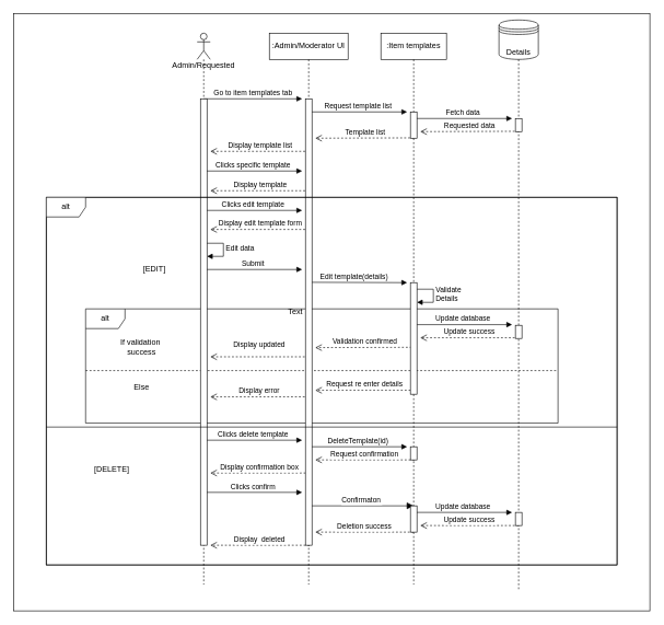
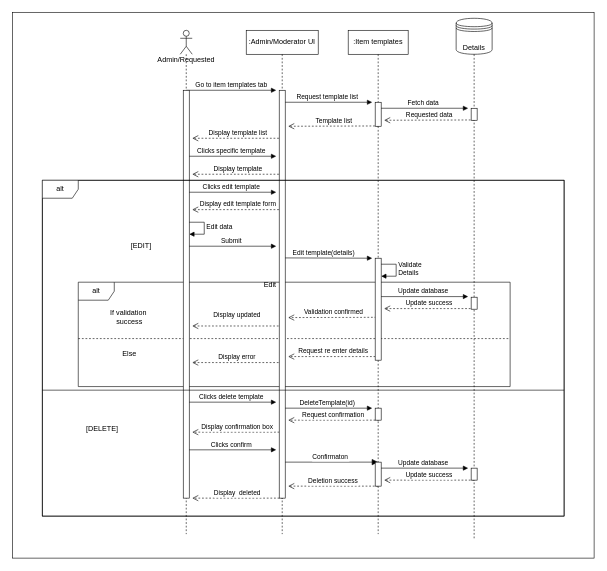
  <mxCell id="0" />
  <mxCell id="1" parent="0" />
  <mxCell id="2" value="" style="group" connectable="0" vertex="1" parent="1"><mxGeometry x="130" y="470" width="720" height="174" as="geometry" /></mxCell>
  <mxCell id="3" value="alt" style="shape=umlFrame;whiteSpace=wrap;html=1;movable=1;resizable=1;rotatable=1;deletable=1;editable=1;connectable=1;" vertex="1" parent="2"><mxGeometry width="720" height="174" as="geometry" /></mxCell>
  <mxCell id="4" value="" style="endArrow=none;dashed=1;html=1;rounded=0;" edge="1" parent="2"><mxGeometry width="50" height="50" relative="1" as="geometry"><mxPoint y="94" as="sourcePoint" /><mxPoint x="720" y="94" as="targetPoint" /></mxGeometry></mxCell>
  <mxCell id="5" value="Go to item templates tab" style="html=1;verticalAlign=bottom;endArrow=block;rounded=0;" edge="1" parent="1"><mxGeometry width="80" relative="1" as="geometry"><mxPoint x="310" y="150" as="sourcePoint" /><mxPoint x="460" y="150" as="targetPoint" /></mxGeometry></mxCell>
  <mxCell id="6" value="Fetch data" style="html=1;verticalAlign=bottom;endArrow=block;rounded=0;" edge="1" parent="1"><mxGeometry width="80" relative="1" as="geometry"><mxPoint x="630" y="180" as="sourcePoint" /><mxPoint x="780" y="180" as="targetPoint" /></mxGeometry></mxCell>
  <mxCell id="7" value="Display edit template form" style="html=1;verticalAlign=bottom;endArrow=open;dashed=1;endSize=8;rounded=0;" edge="1" parent="1"><mxGeometry relative="1" as="geometry"><mxPoint x="470.5" y="349" as="sourcePoint" /><mxPoint x="320" y="349" as="targetPoint" /></mxGeometry></mxCell>
  <mxCell id="8" value="Edit data" style="edgeStyle=orthogonalEdgeStyle;html=1;align=left;spacingLeft=2;endArrow=block;rounded=0;entryX=1;entryY=0;" edge="1" parent="1"><mxGeometry relative="1" as="geometry"><mxPoint x="310" y="370" as="sourcePoint" /><Array as="points"><mxPoint x="340" y="370" /></Array><mxPoint x="315" y="390" as="targetPoint" /></mxGeometry></mxCell>
  <mxCell id="9" value="Submit" style="html=1;verticalAlign=bottom;endArrow=block;rounded=0;" edge="1" parent="1"><mxGeometry width="80" relative="1" as="geometry"><mxPoint x="310" y="410" as="sourcePoint" /><mxPoint x="460" y="410" as="targetPoint" /></mxGeometry></mxCell>
  <mxCell id="10" value="Display error" style="verticalAlign=bottom;endArrow=open;dashed=1;endSize=8;shadow=0;strokeWidth=1;" edge="1" parent="1"><mxGeometry relative="1" as="geometry"><mxPoint x="320" y="604" as="targetPoint" /><mxPoint x="470" y="604" as="sourcePoint" /></mxGeometry></mxCell>
  <mxCell id="11" value="&lt;div&gt;Validate&lt;/div&gt;&lt;div&gt;Details&lt;br&gt;&lt;/div&gt;" style="edgeStyle=orthogonalEdgeStyle;html=1;align=left;spacingLeft=2;endArrow=block;rounded=0;entryX=1;entryY=0;" edge="1" parent="1"><mxGeometry relative="1" as="geometry"><mxPoint x="630" y="440" as="sourcePoint" /><Array as="points"><mxPoint x="660" y="440" /></Array><mxPoint x="635" y="460" as="targetPoint" /></mxGeometry></mxCell>
  <mxCell id="12" value="Edit template(details)" style="html=1;verticalAlign=bottom;endArrow=block;rounded=0;fontSize=11;" edge="1" parent="1"><mxGeometry x="-0.075" width="80" relative="1" as="geometry"><mxPoint x="470" y="429.5" as="sourcePoint" /><mxPoint x="620" y="430" as="targetPoint" /><mxPoint as="offset" /></mxGeometry></mxCell>
  <mxCell id="13" value="Update database" style="html=1;verticalAlign=bottom;endArrow=block;rounded=0;startArrow=none;" edge="1" parent="1"><mxGeometry width="80" relative="1" as="geometry"><mxPoint x="630" y="494" as="sourcePoint" /><mxPoint x="780" y="494" as="targetPoint" /><Array as="points" /></mxGeometry></mxCell>
  <mxCell id="14" value="Validation confirmed" style="verticalAlign=bottom;endArrow=open;dashed=1;endSize=8;shadow=0;strokeWidth=1;" edge="1" parent="1"><mxGeometry relative="1" as="geometry"><mxPoint x="480" y="529" as="targetPoint" /><mxPoint x="633" y="528.5" as="sourcePoint" /></mxGeometry></mxCell>
  <mxCell id="15" value="Request re enter details" style="verticalAlign=bottom;endArrow=open;dashed=1;endSize=8;shadow=0;strokeWidth=1;" edge="1" parent="1"><mxGeometry relative="1" as="geometry"><mxPoint x="480" y="594" as="targetPoint" /><mxPoint x="631.3" y="594" as="sourcePoint" /></mxGeometry></mxCell>
  <mxCell id="16" value="If validation&amp;nbsp;&lt;br&gt;success" style="text;html=1;align=center;verticalAlign=middle;resizable=0;points=[];autosize=1;strokeColor=none;fillColor=none;" vertex="1" parent="1"><mxGeometry x="170" y="509" width="90" height="40" as="geometry" /></mxCell>
  <mxCell id="17" value="Else" style="text;html=1;align=center;verticalAlign=middle;resizable=0;points=[];autosize=1;strokeColor=none;fillColor=none;" vertex="1" parent="1"><mxGeometry x="190" y="574" width="50" height="30" as="geometry" /></mxCell>
  <mxCell id="18" value="Display updated" style="verticalAlign=bottom;endArrow=open;dashed=1;endSize=8;shadow=0;strokeWidth=1;" edge="1" parent="1"><mxGeometry y="-10" relative="1" as="geometry"><mxPoint x="320" y="543" as="targetPoint" /><mxPoint x="470" y="543" as="sourcePoint" /><Array as="points" /><mxPoint as="offset" /></mxGeometry></mxCell>
  <mxCell id="19" value="Update success" style="verticalAlign=bottom;endArrow=open;dashed=1;endSize=8;shadow=0;strokeWidth=1;" edge="1" parent="1"><mxGeometry relative="1" as="geometry"><mxPoint x="640" y="514" as="targetPoint" /><mxPoint x="790" y="514" as="sourcePoint" /></mxGeometry></mxCell>
  <mxCell id="20" value="Clicks delete template" style="html=1;verticalAlign=bottom;endArrow=block;rounded=0;" edge="1" parent="1"><mxGeometry width="80" relative="1" as="geometry"><mxPoint x="310" y="670" as="sourcePoint" /><mxPoint x="460" y="670" as="targetPoint" /></mxGeometry></mxCell>
  <mxCell id="21" value="DeleteTemplate(id)" style="html=1;verticalAlign=bottom;endArrow=block;rounded=0;" edge="1" parent="1"><mxGeometry width="80" relative="1" as="geometry"><mxPoint x="470" y="680" as="sourcePoint" /><mxPoint x="620" y="680" as="targetPoint" /></mxGeometry></mxCell>
  <mxCell id="22" value="Request confirmation" style="verticalAlign=bottom;endArrow=open;endSize=8;shadow=0;strokeWidth=1;endFill=0;dashed=1;" edge="1" parent="1"><mxGeometry relative="1" as="geometry"><mxPoint x="480" y="700" as="targetPoint" /><mxPoint x="631.3" y="700" as="sourcePoint" /></mxGeometry></mxCell>
  <mxCell id="23" value="Display confirmation box" style="verticalAlign=bottom;endArrow=open;dashed=1;endSize=8;shadow=0;strokeWidth=1;" edge="1" parent="1"><mxGeometry relative="1" as="geometry"><mxPoint x="320" y="720" as="targetPoint" /><mxPoint x="471.3" y="720" as="sourcePoint" /></mxGeometry></mxCell>
  <mxCell id="24" value="Clicks confirm" style="html=1;verticalAlign=bottom;endArrow=block;rounded=0;" edge="1" parent="1"><mxGeometry width="80" relative="1" as="geometry"><mxPoint x="310" y="749.5" as="sourcePoint" /><mxPoint x="460" y="749.5" as="targetPoint" /></mxGeometry></mxCell>
  <mxCell id="25" value="Confirmaton" style="verticalAlign=bottom;endArrow=block;endSize=8;shadow=0;strokeWidth=1;endFill=1;" edge="1" parent="1"><mxGeometry relative="1" as="geometry"><mxPoint x="630" y="770" as="targetPoint" /><mxPoint x="471.3" y="770" as="sourcePoint" /></mxGeometry></mxCell>
  <mxCell id="26" value="Update database" style="html=1;verticalAlign=bottom;endArrow=block;rounded=0;" edge="1" parent="1"><mxGeometry width="80" relative="1" as="geometry"><mxPoint x="630" y="780" as="sourcePoint" /><mxPoint x="780" y="780" as="targetPoint" /></mxGeometry></mxCell>
  <mxCell id="27" value="Update success" style="verticalAlign=bottom;endArrow=open;dashed=1;endSize=8;shadow=0;strokeWidth=1;" edge="1" parent="1"><mxGeometry relative="1" as="geometry"><mxPoint x="640" y="800" as="targetPoint" /><mxPoint x="790" y="800" as="sourcePoint" /></mxGeometry></mxCell>
  <mxCell id="28" value="Deletion success" style="verticalAlign=bottom;endArrow=open;dashed=1;endSize=8;shadow=0;strokeWidth=1;" edge="1" parent="1"><mxGeometry relative="1" as="geometry"><mxPoint x="480" y="810" as="targetPoint" /><mxPoint x="630" y="810" as="sourcePoint" /></mxGeometry></mxCell>
  <mxCell id="29" value="Display  deleted" style="verticalAlign=bottom;endArrow=open;dashed=1;endSize=8;shadow=0;strokeWidth=1;" edge="1" parent="1"><mxGeometry relative="1" as="geometry"><mxPoint x="320" y="830" as="targetPoint" /><mxPoint x="471.3" y="830" as="sourcePoint" /></mxGeometry></mxCell>
  <mxCell id="30" value="Details" style="shape=umlLifeline;participant=datastore;perimeter=lifelinePerimeter;whiteSpace=wrap;html=1;container=1;collapsible=0;recursiveResize=0;verticalAlign=top;spacingTop=36;outlineConnect=0;size=60;" vertex="1" parent="1"><mxGeometry x="760" y="30" width="60" height="870" as="geometry" /></mxCell>
  <mxCell id="31" value="Requested data" style="html=1;verticalAlign=bottom;endArrow=open;dashed=1;endSize=8;rounded=0;" edge="1" parent="30"><mxGeometry relative="1" as="geometry"><mxPoint x="30" y="169.5" as="sourcePoint" /><mxPoint x="-120" y="170" as="targetPoint" /></mxGeometry></mxCell>
  <mxCell id="32" value="" style="html=1;points=[];perimeter=orthogonalPerimeter;" vertex="1" parent="30"><mxGeometry x="25" y="150" width="10" height="20" as="geometry" /></mxCell>
  <mxCell id="33" value="" style="html=1;points=[];perimeter=orthogonalPerimeter;" vertex="1" parent="30"><mxGeometry x="25" y="750" width="10" height="20" as="geometry" /></mxCell>
  <mxCell id="34" value="" style="html=1;points=[];perimeter=orthogonalPerimeter;" vertex="1" parent="30"><mxGeometry x="25" y="465" width="10" height="20" as="geometry" /></mxCell>
  <mxCell id="35" value=":Item templates" style="shape=umlLifeline;perimeter=lifelinePerimeter;whiteSpace=wrap;html=1;container=1;collapsible=0;recursiveResize=0;outlineConnect=0;" vertex="1" parent="1"><mxGeometry x="580" y="50" width="100" height="840" as="geometry" /></mxCell>
  <mxCell id="36" value="Request template list" style="html=1;verticalAlign=bottom;endArrow=block;rounded=0;" edge="1" parent="35"><mxGeometry width="80" relative="1" as="geometry"><mxPoint x="-110" y="120" as="sourcePoint" /><mxPoint x="40" y="120" as="targetPoint" /></mxGeometry></mxCell>
  <mxCell id="37" value="Template list" style="html=1;verticalAlign=bottom;endArrow=open;dashed=1;endSize=8;rounded=0;" edge="1" parent="35"><mxGeometry relative="1" as="geometry"><mxPoint x="50.5" y="159.5" as="sourcePoint" /><mxPoint x="-100" y="160" as="targetPoint" /></mxGeometry></mxCell>
  <mxCell id="38" value="" style="html=1;points=[];perimeter=orthogonalPerimeter;" vertex="1" parent="35"><mxGeometry x="45" y="120" width="10" height="40" as="geometry" /></mxCell>
  <mxCell id="39" value="" style="html=1;points=[];perimeter=orthogonalPerimeter;" vertex="1" parent="35"><mxGeometry x="45" y="380" width="10" height="170" as="geometry" /></mxCell>
  <mxCell id="40" value="" style="html=1;points=[];perimeter=orthogonalPerimeter;" vertex="1" parent="35"><mxGeometry x="45" y="630" width="10" height="20" as="geometry" /></mxCell>
  <mxCell id="41" value="" style="html=1;points=[];perimeter=orthogonalPerimeter;" vertex="1" parent="35"><mxGeometry x="45" y="720" width="10" height="40" as="geometry" /></mxCell>
  <mxCell id="42" value=":Admin/Moderator UI" style="shape=umlLifeline;perimeter=lifelinePerimeter;whiteSpace=wrap;html=1;container=1;collapsible=0;recursiveResize=0;outlineConnect=0;" vertex="1" parent="1"><mxGeometry x="410" y="50" width="120" height="840" as="geometry" /></mxCell>
  <mxCell id="43" value="Display template list" style="html=1;verticalAlign=bottom;endArrow=open;dashed=1;endSize=8;rounded=0;" edge="1" parent="42"><mxGeometry relative="1" as="geometry"><mxPoint x="60.5" y="180" as="sourcePoint" /><mxPoint x="-90" y="180" as="targetPoint" /></mxGeometry></mxCell>
  <mxCell id="44" value="Clicks specific template" style="html=1;verticalAlign=bottom;endArrow=block;rounded=0;" edge="1" parent="42"><mxGeometry width="80" relative="1" as="geometry"><mxPoint x="-100" y="210" as="sourcePoint" /><mxPoint x="50" y="210" as="targetPoint" /></mxGeometry></mxCell>
  <mxCell id="45" value="Display template " style="html=1;verticalAlign=bottom;endArrow=open;dashed=1;endSize=8;rounded=0;" edge="1" parent="42"><mxGeometry relative="1" as="geometry"><mxPoint x="60.5" y="240" as="sourcePoint" /><mxPoint x="-90" y="240" as="targetPoint" /></mxGeometry></mxCell>
  <mxCell id="46" value="Clicks edit template" style="html=1;verticalAlign=bottom;endArrow=block;rounded=0;" edge="1" parent="42"><mxGeometry width="80" relative="1" as="geometry"><mxPoint x="-100" y="270" as="sourcePoint" /><mxPoint x="50" y="270" as="targetPoint" /></mxGeometry></mxCell>
  <mxCell id="47" value="" style="html=1;points=[];perimeter=orthogonalPerimeter;" vertex="1" parent="42"><mxGeometry x="55" y="100" width="10" height="680" as="geometry" /></mxCell>
  <mxCell id="48" value="Admin/Requested" style="shape=umlLifeline;participant=umlActor;perimeter=lifelinePerimeter;whiteSpace=wrap;html=1;container=1;collapsible=0;recursiveResize=0;verticalAlign=top;spacingTop=36;outlineConnect=0;" vertex="1" parent="1"><mxGeometry x="300" y="50" width="20" height="840" as="geometry" /></mxCell>
  <mxCell id="49" value="" style="html=1;points=[];perimeter=orthogonalPerimeter;" vertex="1" parent="48"><mxGeometry x="5" y="100" width="10" height="680" as="geometry" /></mxCell>
  <mxCell id="50" value="" style="group;fillColor=none;strokeColor=default;" connectable="0" vertex="1" parent="1"><mxGeometry x="70" y="300" width="870" height="560" as="geometry" /></mxCell>
  <mxCell id="51" value="alt" style="shape=umlFrame;whiteSpace=wrap;html=1;movable=1;resizable=1;rotatable=1;deletable=1;editable=1;connectable=1;" vertex="1" parent="50"><mxGeometry width="870.0" height="560" as="geometry" /></mxCell>
  <mxCell id="52" value="" style="endArrow=none;html=1;rounded=0;" edge="1" parent="50"><mxGeometry width="50" height="50" relative="1" as="geometry"><mxPoint y="349.999" as="sourcePoint" /><mxPoint x="870.0" y="349.999" as="targetPoint" /></mxGeometry></mxCell>
  <mxCell id="53" value="[EDIT]" style="text;html=1;strokeColor=none;fillColor=none;align=center;verticalAlign=middle;whiteSpace=wrap;rounded=0;" vertex="1" parent="50"><mxGeometry x="135" y="95" width="60" height="30" as="geometry" /></mxCell>
  <mxCell id="54" value="[DELETE]" style="text;html=1;strokeColor=none;fillColor=none;align=center;verticalAlign=middle;whiteSpace=wrap;rounded=0;" vertex="1" parent="50"><mxGeometry x="70" y="400" width="60" height="30" as="geometry" /></mxCell>
- <mxCell id="55" value="Text" style="text;html=1;strokeColor=none;fillColor=none;align=center;verticalAlign=middle;whiteSpace=wrap;rounded=0;" vertex="1" parent="1"><mxGeometry x="420" y="460" width="60" height="30" as="geometry" /></mxCell>
+ <mxCell id="55" value="Edit" style="text;html=1;strokeColor=none;fillColor=none;align=center;verticalAlign=middle;whiteSpace=wrap;rounded=0;" vertex="1" parent="1"><mxGeometry x="420" y="460" width="60" height="30" as="geometry" /></mxCell>
  <mxCell id="56" value="" style="rounded=0;whiteSpace=wrap;html=1;fillColor=none;" vertex="1" parent="1"><mxGeometry x="20" y="20" width="970" height="910" as="geometry" /></mxCell>
